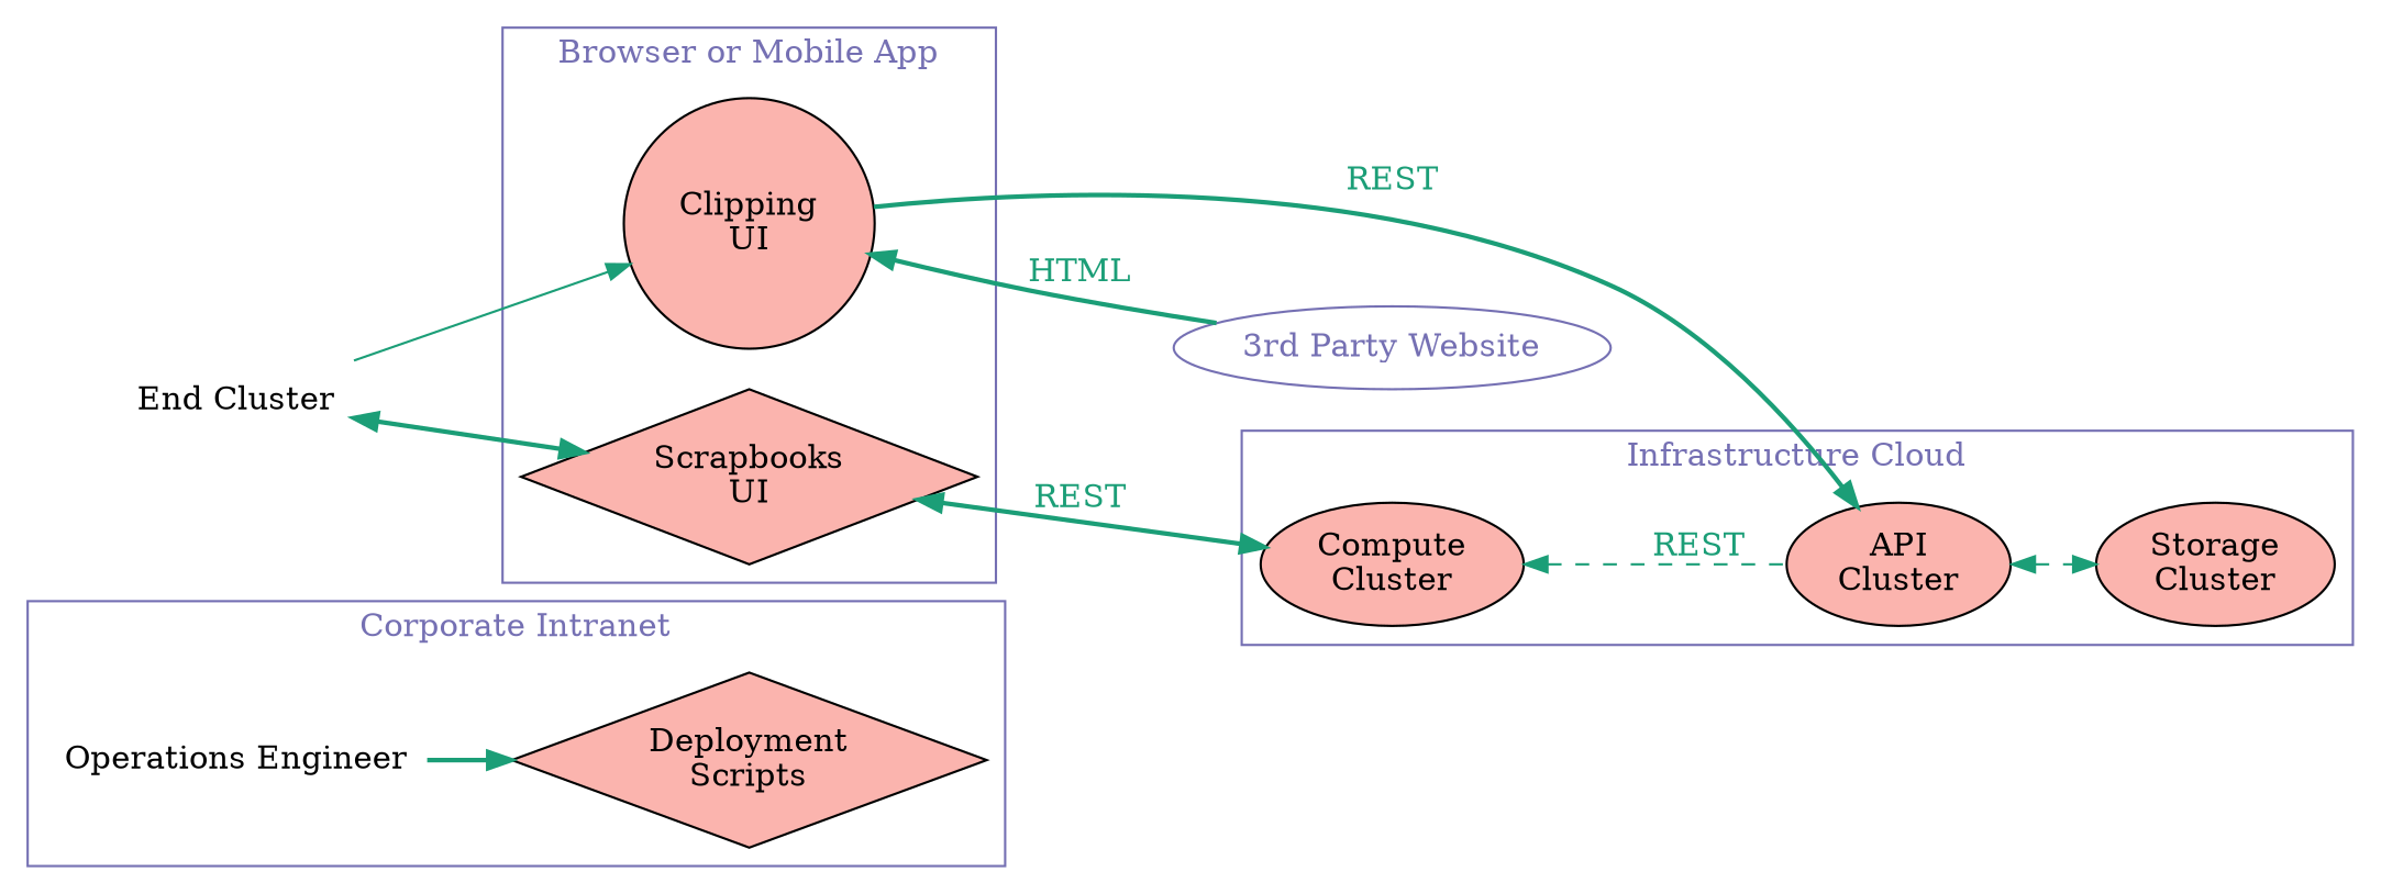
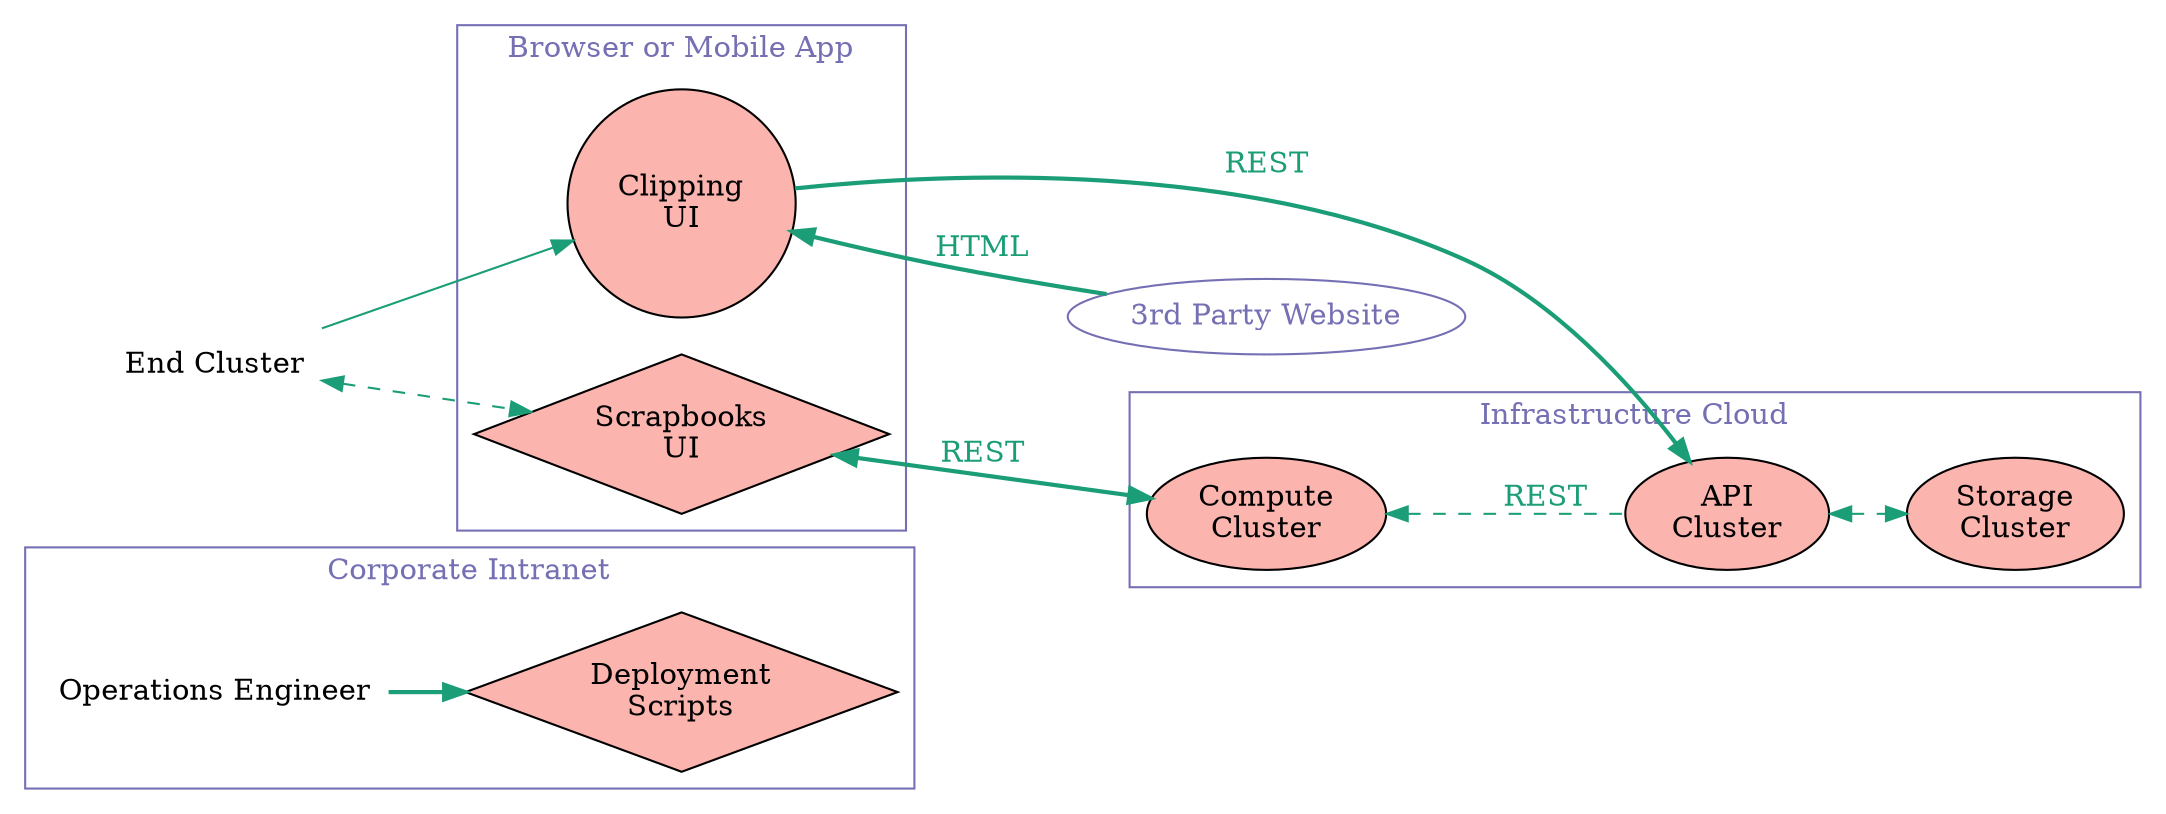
  digraph {
    color="/dark23/3"
    fontcolor="/dark23/3"
    rankdir=LR
    node [shape=ellipse fillcolor="/pastel14/1" style=filled]
    edge [color="/dark23/1" fontcolor="/dark23/1" style=bold]
    n1 [label="End Cluster" shape=plaintext fillcolor="" style=""]
    "API\nCluster"
    "Storage\nCluster"
    "Compute\nCluster"
    "Clipping\nUI" [shape=circle]
    "Scrapbooks\nUI" [shape=diamond]
    "Operations Engineer" [shape=plaintext style=""]
    "Deployment\nScripts" [shape=diamond]
    "3rd Party Website" [color="/dark23/3" fillcolor=white fontcolor="/dark23/3"]
    subgraph sub_1 {
      n1
    }
    subgraph sub_2 {
      "API\nCluster"
      "Storage\nCluster"
      "Compute\nCluster"
      "Clipping\nUI"
      "Scrapbooks\nUI"
    }
    subgraph sub_3 {
      label="Elastic Cloud"
      "API\nCluster"
      "Compute\nCluster"
    }
    subgraph cluster_4 {
      label="Corporate Intranet"
      "Deployment\nScripts"
      subgraph sub_5 {
        label="Corporate Intranet"
        "Operations Engineer"
      }
    }
    subgraph cluster_6 {
      label="Infrastructure Cloud"
      "API\nCluster"
      "Storage\nCluster"
      "Compute\nCluster"
    }
    subgraph cluster_7 {
      label="Browser or Mobile App"
      "Clipping\nUI"
      "Scrapbooks\nUI"
    }
    n1 -> "Clipping\nUI" [style=solid]
-   n1 -> "Scrapbooks\nUI" [dir=both]
+   n1 -> "Scrapbooks\nUI" [dir=both style=dashed]
    "API\nCluster" -> "Storage\nCluster" [dir=both style=dashed]
    "Compute\nCluster" -> "API\nCluster" [dir=back label=REST style=dashed]
    "Clipping\nUI" -> "API\nCluster" [label=REST]
    "Clipping\nUI" -> "3rd Party Website" [dir=back label=HTML]
    "Scrapbooks\nUI" -> "Compute\nCluster" [dir=both label=REST]
    "Operations Engineer" -> "Deployment\nScripts"
    "Deployment\nScripts" -> "API\nCluster" [style=invis]
    "Deployment\nScripts" -> "Compute\nCluster" [style=invis]
  }
